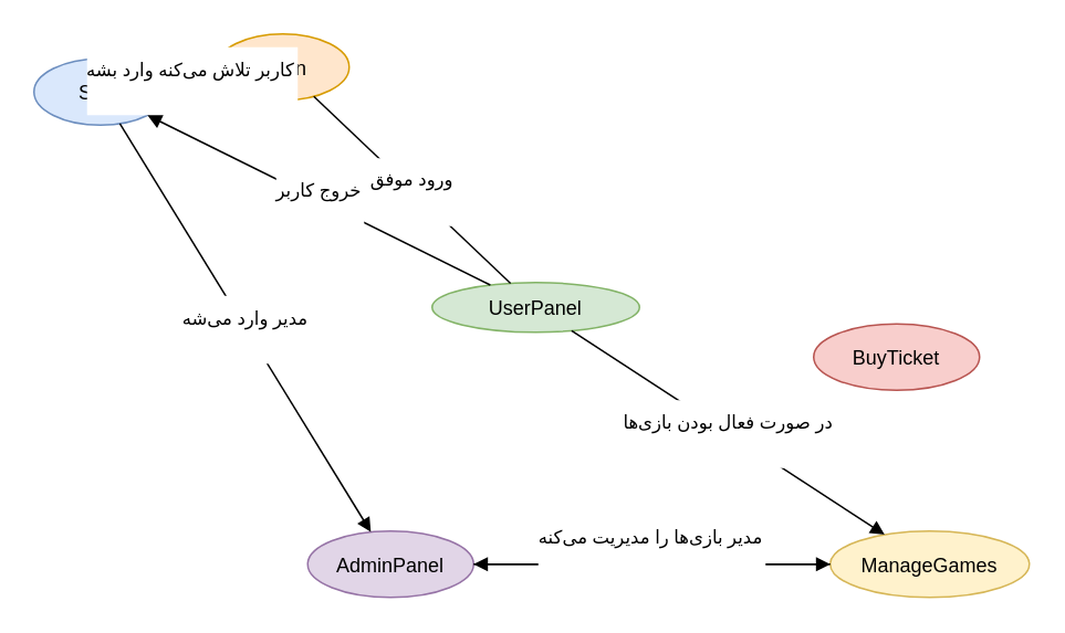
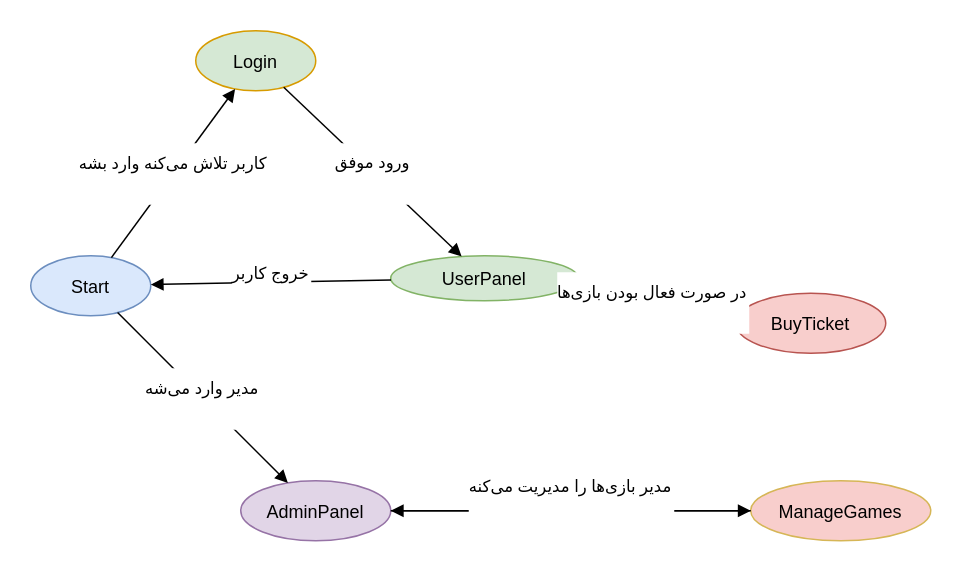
  <mxCell id="0" />
  <mxCell id="1" parent="0" />
- <mxCell id="2" value="Start" style="ellipse;fillColor=#DAE8FC;strokeColor=#6C8EBF;" parent="1" vertex="1"><mxGeometry x="20" y="35" width="80" height="40" as="geometry" /></mxCell>
- <mxCell id="3" value="Login" style="ellipse;fillColor=#FFE6CC;strokeColor=#D79B00;" parent="1" vertex="1"><mxGeometry x="130" y="20" width="80" height="40" as="geometry" /></mxCell>
+ <mxCell id="2" value="Start" style="ellipse;fillColor=#DAE8FC;strokeColor=#6C8EBF;" parent="1" vertex="1"><mxGeometry x="20" y="170" width="80" height="40" as="geometry" /></mxCell>
+ <mxCell id="3" value="Login" style="ellipse;fillColor=#d5e8d4;strokeColor=#D79B00;" parent="1" vertex="1"><mxGeometry x="130" y="20" width="80" height="40" as="geometry" /></mxCell>
  <mxCell id="4" value="UserPanel" style="ellipse;fillColor=#D5E8D4;strokeColor=#82B366;" parent="1" vertex="1"><mxGeometry x="260" y="170" width="125" height="30" as="geometry" /></mxCell>
  <mxCell id="5" value="BuyTicket" style="ellipse;fillColor=#F8CECC;strokeColor=#B85450;" parent="1" vertex="1"><mxGeometry x="490" y="195" width="100" height="40" as="geometry" /></mxCell>
- <mxCell id="6" value="AdminPanel" style="ellipse;fillColor=#E1D5E7;strokeColor=#9673A6;" parent="1" vertex="1"><mxGeometry x="185" y="320" width="100" height="40" as="geometry" /></mxCell>
- <mxCell id="7" value="ManageGames" style="ellipse;fillColor=#FFF2CC;strokeColor=#D6B656;" parent="1" vertex="1"><mxGeometry x="500" y="320" width="120" height="40" as="geometry" /></mxCell>
+ <mxCell id="6" value="AdminPanel" style="ellipse;fillColor=#E1D5E7;strokeColor=#9673A6;" parent="1" vertex="1"><mxGeometry x="160" y="320" width="100" height="40" as="geometry" /></mxCell>
+ <mxCell id="7" value="ManageGames" style="ellipse;fillColor=#f8cecc;strokeColor=#D6B656;" parent="1" vertex="1"><mxGeometry x="500" y="320" width="120" height="40" as="geometry" /></mxCell>
  <mxCell id="8" value="&#10;کاربر تلاش می‌کنه وارد بشه&#10;&#10;" style="endArrow=block;" parent="1" source="2" target="3" edge="1"><mxGeometry relative="1" as="geometry" /></mxCell>
- <mxCell id="9" value="&#10;ورود موفق&#10;&#10;" style="endArrow=none;" parent="1" source="3" target="4" edge="1"><mxGeometry relative="1" as="geometry" /></mxCell>
- <mxCell id="10" value="&#10;در صورت فعال بودن بازی‌ها&#10;&#10;" style="endArrow=block;" parent="1" source="4" target="7" edge="1"><mxGeometry relative="1" as="geometry" /></mxCell>
+ <mxCell id="9" value="&#10;ورود موفق&#10;&#10;" style="endArrow=block;" parent="1" source="3" target="4" edge="1"><mxGeometry relative="1" as="geometry" /></mxCell>
+ <mxCell id="10" value="&#10;در صورت فعال بودن بازی‌ها&#10;&#10;" style="endArrow=block;" parent="1" source="4" target="5" edge="1"><mxGeometry relative="1" as="geometry" /></mxCell>
  <mxCell id="11" value="&#10;خروج کاربر&#10;&#10;" style="endArrow=block;" parent="1" source="4" target="2" edge="1"><mxGeometry relative="1" as="geometry" /></mxCell>
  <mxCell id="12" value="&#10;مدیر وارد می‌شه&#10;&#10;" style="endArrow=block;" parent="1" source="2" target="6" edge="1"><mxGeometry relative="1" as="geometry" /></mxCell>
  <mxCell id="13" style="endArrow=block;" parent="1" source="6" target="7" edge="1"><mxGeometry relative="1" as="geometry" /></mxCell>
  <mxCell id="14" value="&#10;مدیر بازی‌ها را مدیریت می‌کنه&#10;&#10;" style="endArrow=block;" parent="1" source="7" target="6" edge="1"><mxGeometry y="-10" relative="1" as="geometry"><mxPoint as="offset" /></mxGeometry></mxCell>
